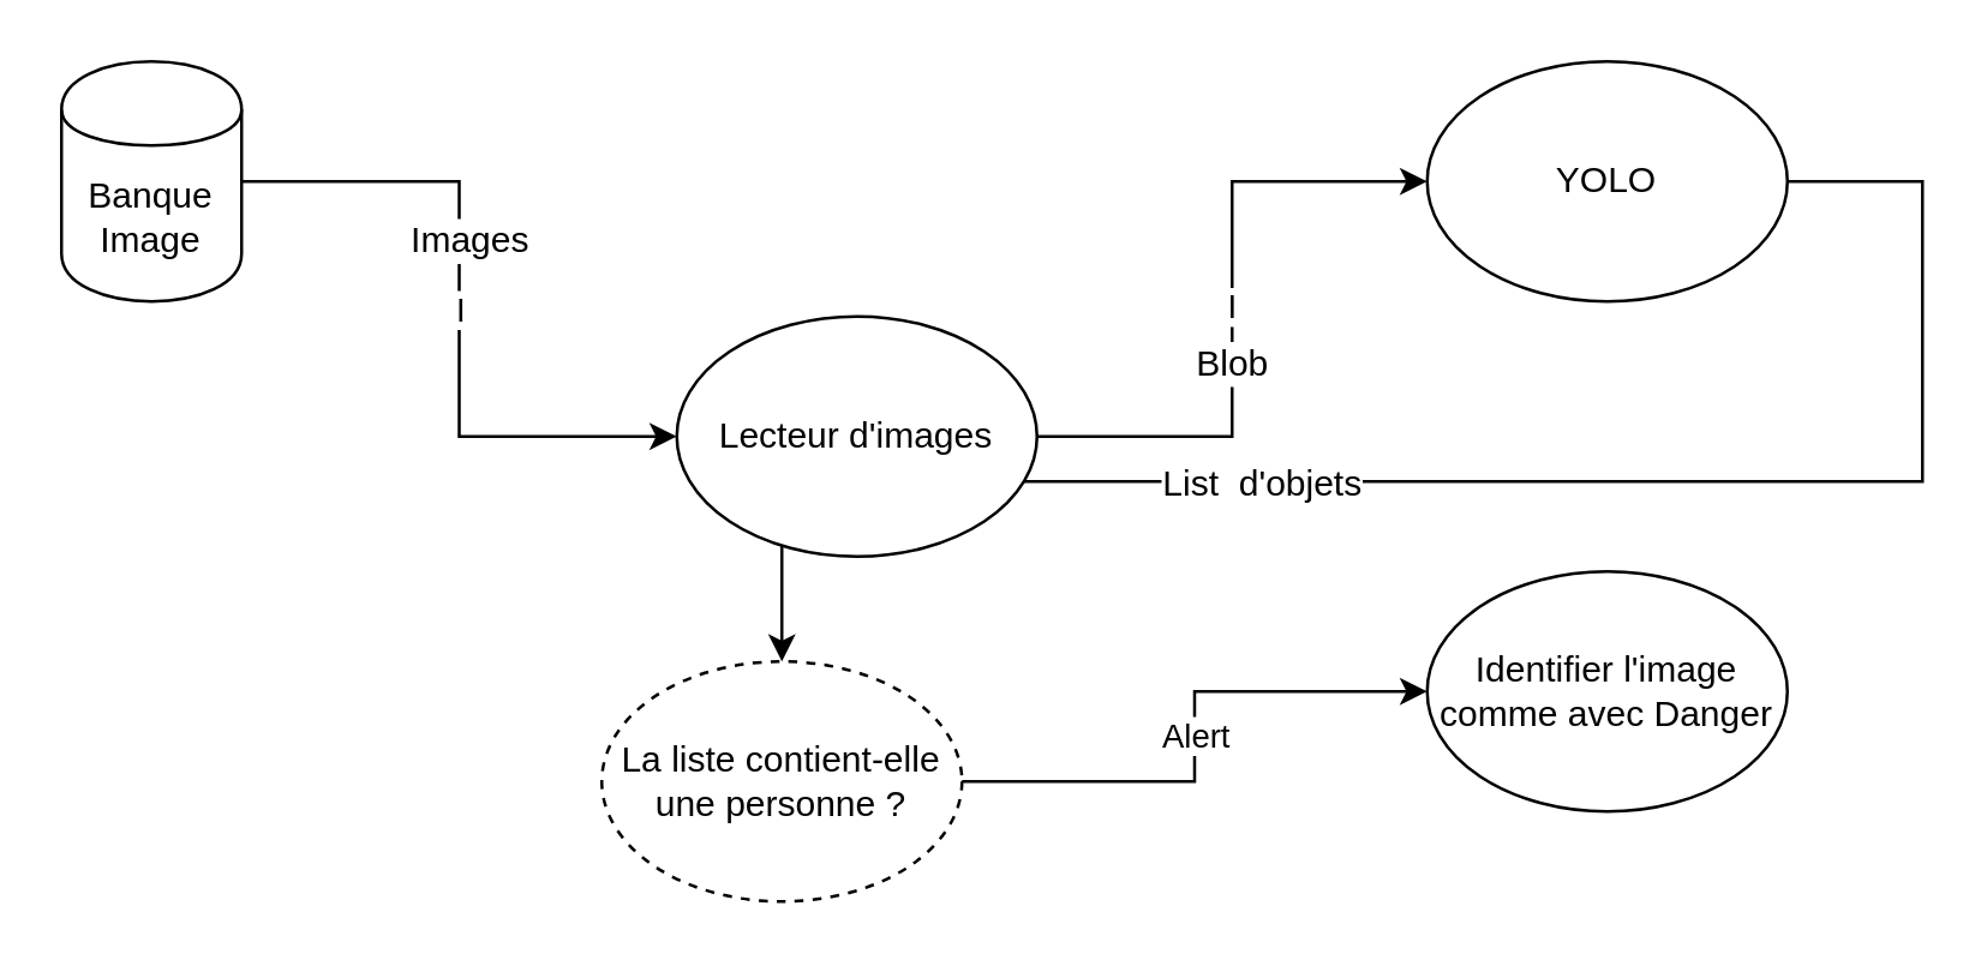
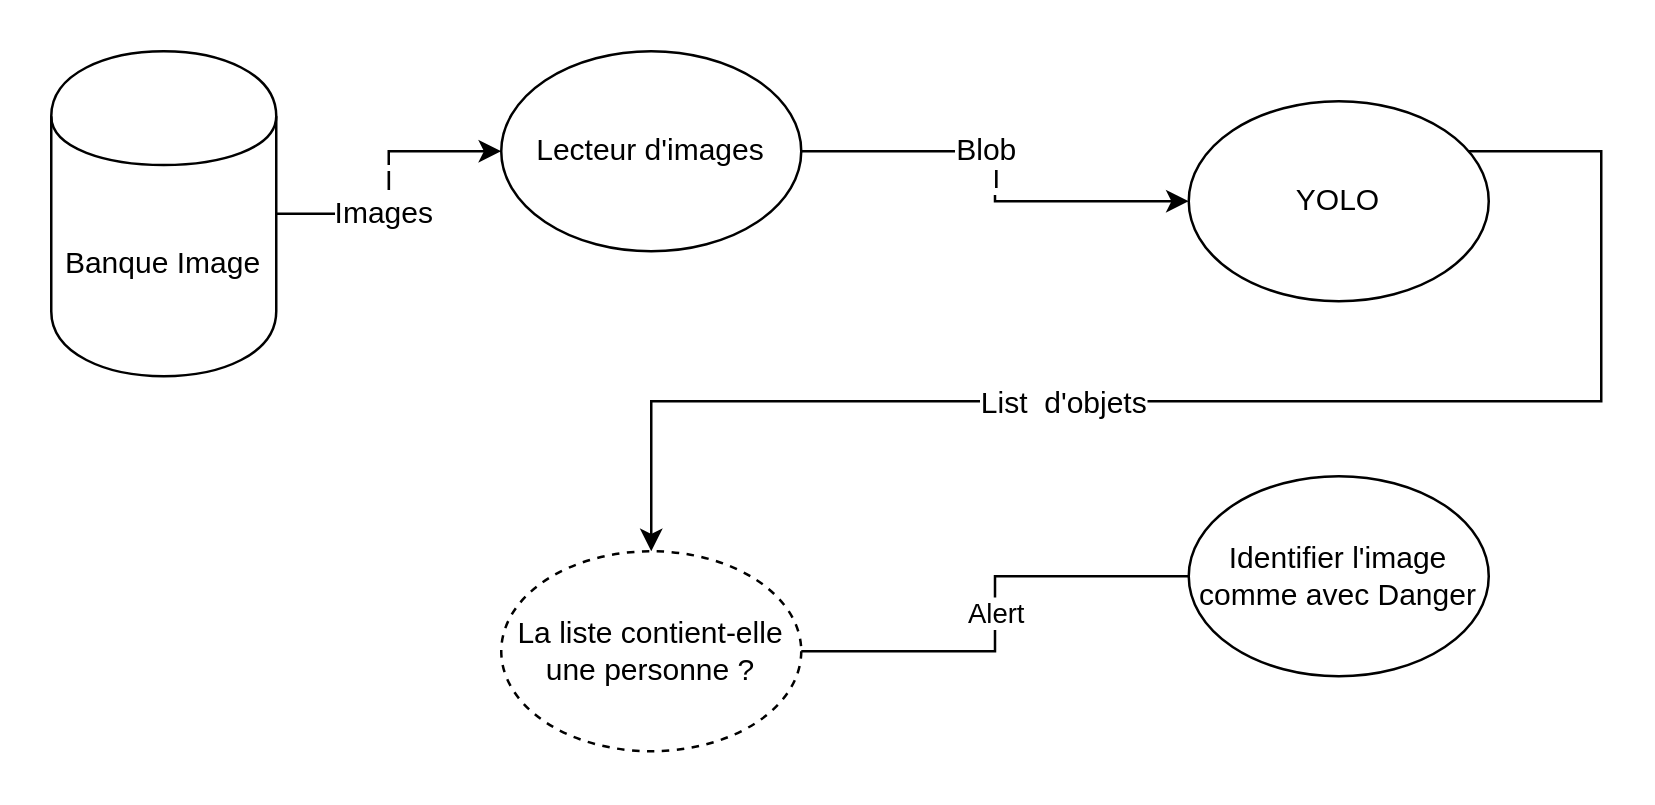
  <mxCell id="0" />
  <mxCell id="1" parent="0" />
  <mxCell id="2" style="edgeStyle=orthogonalEdgeStyle;rounded=0;orthogonalLoop=1;jettySize=auto;html=1;entryX=0.5;entryY=0;entryDx=0;entryDy=0;" edge="1" parent="1" source="4" target="11"><mxGeometry relative="1" as="geometry"><mxPoint x="750" y="60" as="targetPoint" /><Array as="points"><mxPoint x="640" y="60" /><mxPoint x="640" y="160" /><mxPoint x="260" y="160" /></Array></mxGeometry></mxCell>
  <mxCell id="3" value="List&amp;nbsp; d'objets" style="text;html=1;align=center;verticalAlign=middle;resizable=0;points=[];labelBackgroundColor=#ffffff;" vertex="1" connectable="0" parent="2"><mxGeometry x="-0.252" y="-3" relative="1" as="geometry"><mxPoint x="-146.67" y="3" as="offset" /></mxGeometry></mxCell>
- <mxCell id="4" value="&lt;div&gt;YOLO&lt;/div&gt;" style="ellipse;whiteSpace=wrap;html=1;" vertex="1" parent="1"><mxGeometry x="475" y="20" width="120" height="80" as="geometry" /></mxCell>
+ <mxCell id="4" value="&lt;div&gt;YOLO&lt;/div&gt;" style="ellipse;whiteSpace=wrap;html=1;" vertex="1" parent="1"><mxGeometry x="475" y="40" width="120" height="80" as="geometry" /></mxCell>
  <mxCell id="5" value="I" style="edgeStyle=orthogonalEdgeStyle;rounded=0;orthogonalLoop=1;jettySize=auto;html=1;exitX=1;exitY=0.5;exitDx=0;exitDy=0;entryX=0;entryY=0.5;entryDx=0;entryDy=0;" edge="1" parent="1" source="7" target="10"><mxGeometry relative="1" as="geometry" /></mxCell>
  <mxCell id="6" value="&lt;div&gt;Images&lt;/div&gt;" style="text;html=1;align=center;verticalAlign=middle;resizable=0;points=[];labelBackgroundColor=#ffffff;" vertex="1" connectable="0" parent="5"><mxGeometry x="-0.2" y="3" relative="1" as="geometry"><mxPoint as="offset" /></mxGeometry></mxCell>
- <mxCell id="7" value="&lt;div&gt;Banque Image&lt;/div&gt;" style="shape=cylinder;whiteSpace=wrap;html=1;boundedLbl=1;backgroundOutline=1;" vertex="1" parent="1"><mxGeometry x="20" y="20" width="60" height="80" as="geometry" /></mxCell>
+ <mxCell id="7" value="&lt;div&gt;Banque Image&lt;/div&gt;" style="shape=cylinder;whiteSpace=wrap;html=1;boundedLbl=1;backgroundOutline=1;" vertex="1" parent="1"><mxGeometry x="20" y="20" width="90" height="130" as="geometry" /></mxCell>
  <mxCell id="8" value="I" style="edgeStyle=orthogonalEdgeStyle;rounded=0;orthogonalLoop=1;jettySize=auto;html=1;exitX=1;exitY=0.5;exitDx=0;exitDy=0;entryX=0;entryY=0.5;entryDx=0;entryDy=0;" edge="1" parent="1" source="10" target="4"><mxGeometry relative="1" as="geometry" /></mxCell>
  <mxCell id="9" value="&lt;div&gt;Blob&lt;/div&gt;" style="text;html=1;align=center;verticalAlign=middle;resizable=0;points=[];labelBackgroundColor=#ffffff;" vertex="1" connectable="0" parent="8"><mxGeometry x="-0.161" y="1" relative="1" as="geometry"><mxPoint as="offset" /></mxGeometry></mxCell>
- <mxCell id="10" value="Lecteur d'images" style="ellipse;whiteSpace=wrap;html=1;" vertex="1" parent="1"><mxGeometry x="225" y="105" width="120" height="80" as="geometry" /></mxCell>
+ <mxCell id="10" value="Lecteur d'images" style="ellipse;whiteSpace=wrap;html=1;" vertex="1" parent="1"><mxGeometry x="200" y="20" width="120" height="80" as="geometry" /></mxCell>
  <mxCell id="11" value="La liste contient-elle une personne ?" style="ellipse;whiteSpace=wrap;html=1;dashed=1;" vertex="1" parent="1"><mxGeometry x="200" y="220" width="120" height="80" as="geometry" /></mxCell>
- <mxCell id="12" value="Alert" style="edgeStyle=orthogonalEdgeStyle;rounded=0;orthogonalLoop=1;jettySize=auto;html=1;exitX=1;exitY=0.5;exitDx=0;exitDy=0;" edge="1" parent="1" source="11" target="13"><mxGeometry relative="1" as="geometry"><mxPoint x="595" y="260" as="sourcePoint" /></mxGeometry></mxCell>
+ <mxCell id="12" value="Alert" style="edgeStyle=orthogonalEdgeStyle;rounded=0;orthogonalLoop=1;jettySize=auto;html=1;exitX=1;exitY=0.5;exitDx=0;exitDy=0;endArrow=none;" edge="1" parent="1" source="11" target="13"><mxGeometry relative="1" as="geometry"><mxPoint x="595" y="260" as="sourcePoint" /></mxGeometry></mxCell>
  <mxCell id="13" value="Identifier l'image comme avec Danger" style="ellipse;whiteSpace=wrap;html=1;" vertex="1" parent="1"><mxGeometry x="475" y="190" width="120" height="80" as="geometry" /></mxCell>
